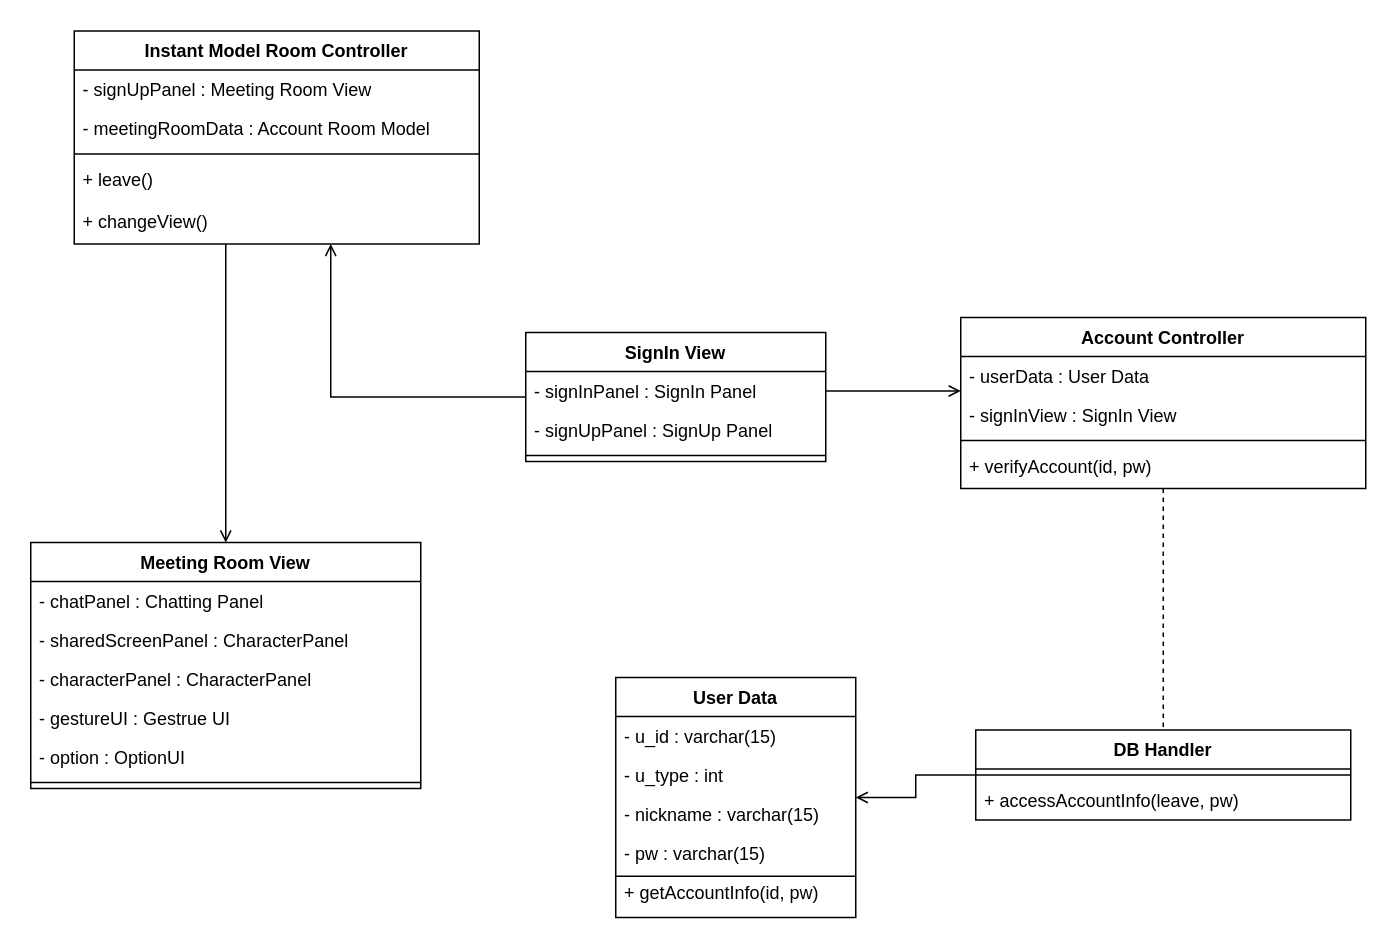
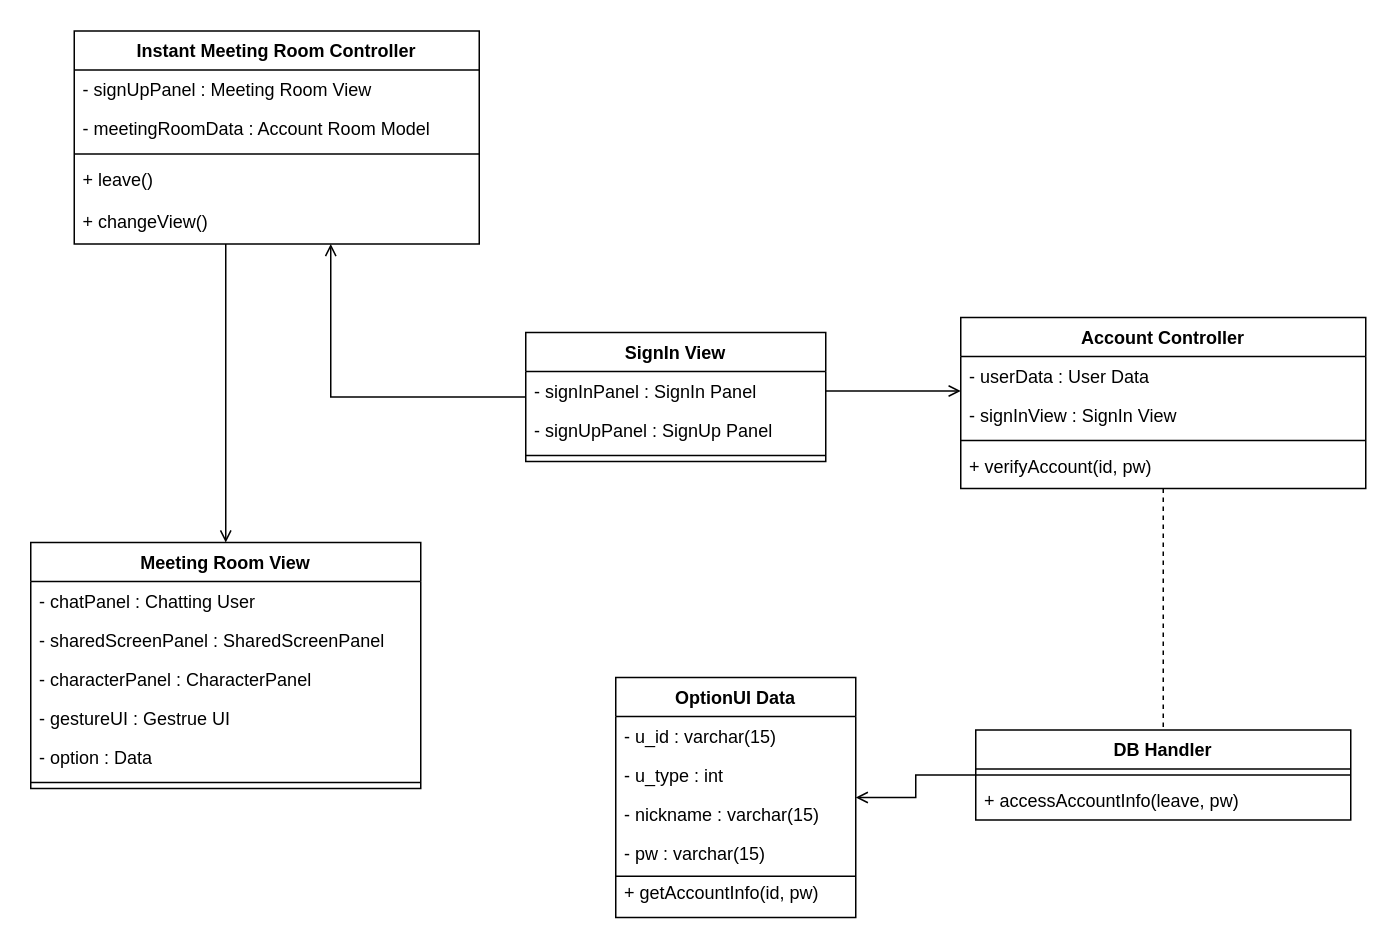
  <mxCell id="0" />
  <mxCell id="1" parent="0" />
  <mxCell id="2" style="edgeStyle=orthogonalEdgeStyle;rounded=0;orthogonalLoop=1;jettySize=auto;html=1;dashed=0;endArrow=open;endFill=0;" parent="1" source="3" target="9" edge="1"><mxGeometry relative="1" as="geometry"><Array as="points"><mxPoint x="150" y="231" /><mxPoint x="150" y="231" /></Array><mxPoint x="60" y="221" as="targetPoint" /></mxGeometry></mxCell>
- <mxCell id="3" value="Instant Model Room Controller" style="swimlane;fontStyle=1;align=center;verticalAlign=top;childLayout=stackLayout;horizontal=1;startSize=26;horizontalStack=0;resizeParent=1;resizeParentMax=0;resizeLast=0;collapsible=1;marginBottom=0;" parent="1" vertex="1"><mxGeometry x="49" y="20" width="270" height="142" as="geometry" /></mxCell>
+ <mxCell id="3" value="Instant Meeting Room Controller" style="swimlane;fontStyle=1;align=center;verticalAlign=top;childLayout=stackLayout;horizontal=1;startSize=26;horizontalStack=0;resizeParent=1;resizeParentMax=0;resizeLast=0;collapsible=1;marginBottom=0;" parent="1" vertex="1"><mxGeometry x="49" y="20" width="270" height="142" as="geometry" /></mxCell>
  <mxCell id="4" value="- signUpPanel : Meeting Room View" style="text;strokeColor=none;fillColor=none;align=left;verticalAlign=top;spacingLeft=4;spacingRight=4;overflow=hidden;rotatable=0;points=[[0,0.5],[1,0.5]];portConstraint=eastwest;" parent="3" vertex="1"><mxGeometry y="26" width="270" height="26" as="geometry" /></mxCell>
  <mxCell id="5" value="- meetingRoomData : Account Room Model" style="text;strokeColor=none;fillColor=none;align=left;verticalAlign=top;spacingLeft=4;spacingRight=4;overflow=hidden;rotatable=0;points=[[0,0.5],[1,0.5]];portConstraint=eastwest;" parent="3" vertex="1"><mxGeometry y="52" width="270" height="26" as="geometry" /></mxCell>
  <mxCell id="6" value="" style="line;strokeWidth=1;fillColor=none;align=left;verticalAlign=middle;spacingTop=-1;spacingLeft=3;spacingRight=3;rotatable=0;labelPosition=right;points=[];portConstraint=eastwest;" parent="3" vertex="1"><mxGeometry y="78" width="270" height="8" as="geometry" /></mxCell>
  <mxCell id="7" value="+ leave()" style="text;strokeColor=none;fillColor=none;align=left;verticalAlign=top;spacingLeft=4;spacingRight=4;overflow=hidden;rotatable=0;points=[[0,0.5],[1,0.5]];portConstraint=eastwest;" parent="3" vertex="1"><mxGeometry y="86" width="270" height="28" as="geometry" /></mxCell>
  <mxCell id="8" value="+ changeView()" style="text;strokeColor=none;fillColor=none;align=left;verticalAlign=top;spacingLeft=4;spacingRight=4;overflow=hidden;rotatable=0;points=[[0,0.5],[1,0.5]];portConstraint=eastwest;" parent="3" vertex="1"><mxGeometry y="114" width="270" height="28" as="geometry" /></mxCell>
  <mxCell id="9" value="Meeting Room View" style="swimlane;fontStyle=1;align=center;verticalAlign=top;childLayout=stackLayout;horizontal=1;startSize=26;horizontalStack=0;resizeParent=1;resizeParentMax=0;resizeLast=0;collapsible=1;marginBottom=0;" parent="1" vertex="1"><mxGeometry x="20" y="361" width="260" height="164" as="geometry" /></mxCell>
- <mxCell id="10" value="- chatPanel : Chatting Panel" style="text;strokeColor=none;fillColor=none;align=left;verticalAlign=top;spacingLeft=4;spacingRight=4;overflow=hidden;rotatable=0;points=[[0,0.5],[1,0.5]];portConstraint=eastwest;" parent="9" vertex="1"><mxGeometry y="26" width="260" height="26" as="geometry" /></mxCell>
- <mxCell id="11" value="- sharedScreenPanel : CharacterPanel" style="text;strokeColor=none;fillColor=none;align=left;verticalAlign=top;spacingLeft=4;spacingRight=4;overflow=hidden;rotatable=0;points=[[0,0.5],[1,0.5]];portConstraint=eastwest;" parent="9" vertex="1"><mxGeometry y="52" width="260" height="26" as="geometry" /></mxCell>
+ <mxCell id="10" value="- chatPanel : Chatting User" style="text;strokeColor=none;fillColor=none;align=left;verticalAlign=top;spacingLeft=4;spacingRight=4;overflow=hidden;rotatable=0;points=[[0,0.5],[1,0.5]];portConstraint=eastwest;" parent="9" vertex="1"><mxGeometry y="26" width="260" height="26" as="geometry" /></mxCell>
+ <mxCell id="11" value="- sharedScreenPanel : SharedScreenPanel" style="text;strokeColor=none;fillColor=none;align=left;verticalAlign=top;spacingLeft=4;spacingRight=4;overflow=hidden;rotatable=0;points=[[0,0.5],[1,0.5]];portConstraint=eastwest;" parent="9" vertex="1"><mxGeometry y="52" width="260" height="26" as="geometry" /></mxCell>
  <mxCell id="12" value="- characterPanel : CharacterPanel" style="text;strokeColor=none;fillColor=none;align=left;verticalAlign=top;spacingLeft=4;spacingRight=4;overflow=hidden;rotatable=0;points=[[0,0.5],[1,0.5]];portConstraint=eastwest;" parent="9" vertex="1"><mxGeometry y="78" width="260" height="26" as="geometry" /></mxCell>
  <mxCell id="13" value="- gestureUI : Gestrue UI" style="text;strokeColor=none;fillColor=none;align=left;verticalAlign=top;spacingLeft=4;spacingRight=4;overflow=hidden;rotatable=0;points=[[0,0.5],[1,0.5]];portConstraint=eastwest;" parent="9" vertex="1"><mxGeometry y="104" width="260" height="26" as="geometry" /></mxCell>
- <mxCell id="14" value="- option : OptionUI" style="text;strokeColor=none;fillColor=none;align=left;verticalAlign=top;spacingLeft=4;spacingRight=4;overflow=hidden;rotatable=0;points=[[0,0.5],[1,0.5]];portConstraint=eastwest;" parent="9" vertex="1"><mxGeometry y="130" width="260" height="26" as="geometry" /></mxCell>
+ <mxCell id="14" value="- option : Data" style="text;strokeColor=none;fillColor=none;align=left;verticalAlign=top;spacingLeft=4;spacingRight=4;overflow=hidden;rotatable=0;points=[[0,0.5],[1,0.5]];portConstraint=eastwest;" parent="9" vertex="1"><mxGeometry y="130" width="260" height="26" as="geometry" /></mxCell>
  <mxCell id="15" value="" style="line;strokeWidth=1;fillColor=none;align=left;verticalAlign=middle;spacingTop=-1;spacingLeft=3;spacingRight=3;rotatable=0;labelPosition=right;points=[];portConstraint=eastwest;" parent="9" vertex="1"><mxGeometry y="156" width="260" height="8" as="geometry" /></mxCell>
  <mxCell id="16" value="DB Handler" style="swimlane;fontStyle=1;align=center;verticalAlign=top;childLayout=stackLayout;horizontal=1;startSize=26;horizontalStack=0;resizeParent=1;resizeParentMax=0;resizeLast=0;collapsible=1;marginBottom=0;" parent="1" vertex="1"><mxGeometry x="650" y="486" width="250" height="60" as="geometry" /></mxCell>
  <mxCell id="17" value="" style="line;strokeWidth=1;fillColor=none;align=left;verticalAlign=middle;spacingTop=-1;spacingLeft=3;spacingRight=3;rotatable=0;labelPosition=right;points=[];portConstraint=eastwest;" parent="16" vertex="1"><mxGeometry y="26" width="250" height="8" as="geometry" /></mxCell>
  <mxCell id="18" value="+ accessAccountInfo(leave, pw)" style="text;strokeColor=none;fillColor=none;align=left;verticalAlign=top;spacingLeft=4;spacingRight=4;overflow=hidden;rotatable=0;points=[[0,0.5],[1,0.5]];portConstraint=eastwest;" parent="16" vertex="1"><mxGeometry y="34" width="250" height="26" as="geometry" /></mxCell>
  <mxCell id="19" style="edgeStyle=orthogonalEdgeStyle;rounded=0;orthogonalLoop=1;jettySize=auto;html=1;dashed=0;endArrow=open;endFill=0;" edge="1" parent="1" source="20" target="3"><mxGeometry relative="1" as="geometry"><Array as="points"><mxPoint x="220" y="264" /></Array></mxGeometry></mxCell>
  <mxCell id="20" value="SignIn View" style="swimlane;fontStyle=1;align=center;verticalAlign=top;childLayout=stackLayout;horizontal=1;startSize=26;horizontalStack=0;resizeParent=1;resizeParentMax=0;resizeLast=0;collapsible=1;marginBottom=0;" vertex="1" parent="1"><mxGeometry x="350" y="221" width="200" height="86" as="geometry" /></mxCell>
  <mxCell id="21" value="- signInPanel : SignIn Panel" style="text;strokeColor=none;fillColor=none;align=left;verticalAlign=top;spacingLeft=4;spacingRight=4;overflow=hidden;rotatable=0;points=[[0,0.5],[1,0.5]];portConstraint=eastwest;" vertex="1" parent="20"><mxGeometry y="26" width="200" height="26" as="geometry" /></mxCell>
  <mxCell id="22" value="- signUpPanel : SignUp Panel" style="text;strokeColor=none;fillColor=none;align=left;verticalAlign=top;spacingLeft=4;spacingRight=4;overflow=hidden;rotatable=0;points=[[0,0.5],[1,0.5]];portConstraint=eastwest;" vertex="1" parent="20"><mxGeometry y="52" width="200" height="26" as="geometry" /></mxCell>
  <mxCell id="23" value="" style="line;strokeWidth=1;fillColor=none;align=left;verticalAlign=middle;spacingTop=-1;spacingLeft=3;spacingRight=3;rotatable=0;labelPosition=right;points=[];portConstraint=eastwest;" vertex="1" parent="20"><mxGeometry y="78" width="200" height="8" as="geometry" /></mxCell>
  <mxCell id="24" style="edgeStyle=orthogonalEdgeStyle;rounded=0;orthogonalLoop=1;jettySize=auto;html=1;dashed=1;endArrow=none;endFill=0;" edge="1" parent="1" source="25" target="16"><mxGeometry relative="1" as="geometry" /></mxCell>
  <mxCell id="25" value="Account Controller" style="swimlane;fontStyle=1;align=center;verticalAlign=top;childLayout=stackLayout;horizontal=1;startSize=26;horizontalStack=0;resizeParent=1;resizeParentMax=0;resizeLast=0;collapsible=1;marginBottom=0;" vertex="1" parent="1"><mxGeometry x="640" y="211" width="270" height="114" as="geometry" /></mxCell>
  <mxCell id="26" value="- userData : User Data" style="text;strokeColor=none;fillColor=none;align=left;verticalAlign=top;spacingLeft=4;spacingRight=4;overflow=hidden;rotatable=0;points=[[0,0.5],[1,0.5]];portConstraint=eastwest;" vertex="1" parent="25"><mxGeometry y="26" width="270" height="26" as="geometry" /></mxCell>
  <mxCell id="27" value="- signInView : SignIn View" style="text;strokeColor=none;fillColor=none;align=left;verticalAlign=top;spacingLeft=4;spacingRight=4;overflow=hidden;rotatable=0;points=[[0,0.5],[1,0.5]];portConstraint=eastwest;" vertex="1" parent="25"><mxGeometry y="52" width="270" height="26" as="geometry" /></mxCell>
  <mxCell id="28" value="" style="line;strokeWidth=1;fillColor=none;align=left;verticalAlign=middle;spacingTop=-1;spacingLeft=3;spacingRight=3;rotatable=0;labelPosition=right;points=[];portConstraint=eastwest;" vertex="1" parent="25"><mxGeometry y="78" width="270" height="8" as="geometry" /></mxCell>
  <mxCell id="29" value="+ verifyAccount(id, pw)" style="text;strokeColor=none;fillColor=none;align=left;verticalAlign=top;spacingLeft=4;spacingRight=4;overflow=hidden;rotatable=0;points=[[0,0.5],[1,0.5]];portConstraint=eastwest;" vertex="1" parent="25"><mxGeometry y="86" width="270" height="28" as="geometry" /></mxCell>
- <mxCell id="30" value="User Data" style="swimlane;fontStyle=1;align=center;verticalAlign=top;childLayout=stackLayout;horizontal=1;startSize=26;horizontalStack=0;resizeParent=1;resizeParentMax=0;resizeLast=0;collapsible=1;marginBottom=0;" vertex="1" parent="1"><mxGeometry x="410" y="451" width="160" height="160" as="geometry" /></mxCell>
+ <mxCell id="30" value="OptionUI Data" style="swimlane;fontStyle=1;align=center;verticalAlign=top;childLayout=stackLayout;horizontal=1;startSize=26;horizontalStack=0;resizeParent=1;resizeParentMax=0;resizeLast=0;collapsible=1;marginBottom=0;" vertex="1" parent="1"><mxGeometry x="410" y="451" width="160" height="160" as="geometry" /></mxCell>
  <mxCell id="31" value="- u_id : varchar(15)" style="text;strokeColor=none;fillColor=none;align=left;verticalAlign=top;spacingLeft=4;spacingRight=4;overflow=hidden;rotatable=0;points=[[0,0.5],[1,0.5]];portConstraint=eastwest;" vertex="1" parent="30"><mxGeometry y="26" width="160" height="26" as="geometry" /></mxCell>
  <mxCell id="32" value="- u_type : int" style="text;strokeColor=none;fillColor=none;align=left;verticalAlign=top;spacingLeft=4;spacingRight=4;overflow=hidden;rotatable=0;points=[[0,0.5],[1,0.5]];portConstraint=eastwest;" vertex="1" parent="30"><mxGeometry y="52" width="160" height="26" as="geometry" /></mxCell>
  <mxCell id="33" value="- nickname : varchar(15)" style="text;strokeColor=none;fillColor=none;align=left;verticalAlign=top;spacingLeft=4;spacingRight=4;overflow=hidden;rotatable=0;points=[[0,0.5],[1,0.5]];portConstraint=eastwest;" vertex="1" parent="30"><mxGeometry y="78" width="160" height="26" as="geometry" /></mxCell>
  <mxCell id="34" value="- pw : varchar(15)" style="text;strokeColor=none;fillColor=none;align=left;verticalAlign=top;spacingLeft=4;spacingRight=4;overflow=hidden;rotatable=0;points=[[0,0.5],[1,0.5]];portConstraint=eastwest;" vertex="1" parent="30"><mxGeometry y="104" width="160" height="26" as="geometry" /></mxCell>
  <mxCell id="35" value="+ getAccountInfo(id, pw)" style="text;strokeColor=none;fillColor=none;align=left;verticalAlign=top;spacingLeft=4;spacingRight=4;overflow=hidden;rotatable=0;points=[[0,0.5],[1,0.5]];portConstraint=eastwest;" vertex="1" parent="30"><mxGeometry y="130" width="160" height="30" as="geometry" /></mxCell>
  <mxCell id="36" style="edgeStyle=orthogonalEdgeStyle;rounded=0;orthogonalLoop=1;jettySize=auto;html=1;dashed=0;endArrow=open;endFill=0;" edge="1" parent="1" source="16" target="30"><mxGeometry relative="1" as="geometry" /></mxCell>
  <mxCell id="37" style="edgeStyle=orthogonalEdgeStyle;rounded=0;orthogonalLoop=1;jettySize=auto;html=1;dashed=0;endArrow=open;endFill=0;" edge="1" parent="1" source="21" target="25"><mxGeometry relative="1" as="geometry"><Array as="points"><mxPoint x="720" y="260" /><mxPoint x="720" y="260" /></Array></mxGeometry></mxCell>
  <mxCell id="38" value="" style="line;strokeWidth=1;fillColor=none;align=left;verticalAlign=middle;spacingTop=-1;spacingLeft=3;spacingRight=3;rotatable=0;labelPosition=right;points=[];portConstraint=eastwest;" vertex="1" parent="1"><mxGeometry x="410" y="581" width="160" height="5.12" as="geometry" /></mxCell>
